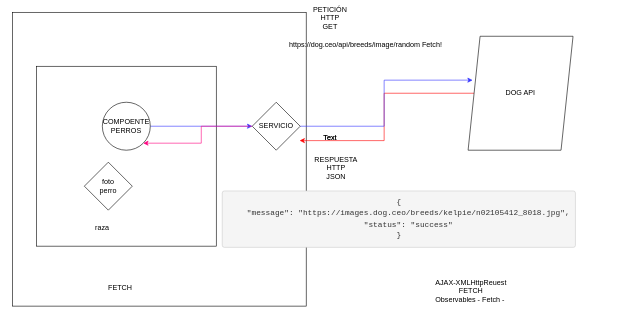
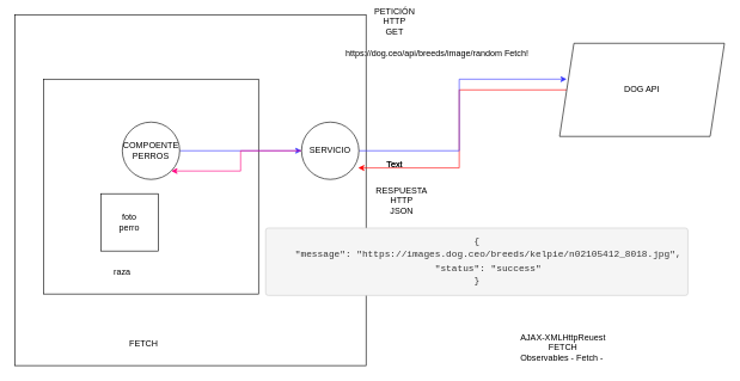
  <mxCell id="0" />
  <mxCell id="1" parent="0" />
  <mxCell id="2" value="" style="whiteSpace=wrap;html=1;aspect=fixed;" vertex="1" parent="1"><mxGeometry x="20" y="20" width="490" height="490" as="geometry" /></mxCell>
  <mxCell id="3" value="" style="whiteSpace=wrap;html=1;aspect=fixed;" vertex="1" parent="1"><mxGeometry x="60" y="110" width="300" height="300" as="geometry" /></mxCell>
  <mxCell id="4" style="edgeStyle=orthogonalEdgeStyle;rounded=0;orthogonalLoop=1;jettySize=auto;html=1;entryX=0;entryY=0.5;entryDx=0;entryDy=0;strokeColor=#3333FF;" edge="1" parent="1" source="5" target="12"><mxGeometry relative="1" as="geometry" /></mxCell>
  <mxCell id="5" value="COMPOENTE&lt;br&gt;PERROS&lt;br&gt;" style="ellipse;whiteSpace=wrap;html=1;aspect=fixed;" vertex="1" parent="1"><mxGeometry x="170" y="170" width="80" height="80" as="geometry" /></mxCell>
- <mxCell id="6" value="foto&lt;br&gt;perro" style="rhombus;whiteSpace=wrap;html=1;aspect=fixed;" vertex="1" parent="1"><mxGeometry x="140" y="270" width="80" height="80" as="geometry" /></mxCell>
+ <mxCell id="6" value="foto&lt;br&gt;perro" style="whiteSpace=wrap;html=1;aspect=fixed;" vertex="1" parent="1"><mxGeometry x="140" y="270" width="80" height="80" as="geometry" /></mxCell>
  <mxCell id="7" value="raza" style="text;html=1;strokeColor=none;fillColor=none;align=center;verticalAlign=middle;whiteSpace=wrap;rounded=0;" vertex="1" parent="1"><mxGeometry x="150" y="370" width="40" height="20" as="geometry" /></mxCell>
  <mxCell id="8" style="edgeStyle=orthogonalEdgeStyle;rounded=0;orthogonalLoop=1;jettySize=auto;html=1;entryX=0.988;entryY=0.8;entryDx=0;entryDy=0;entryPerimeter=0;fillColor=#f8cecc;strokeColor=#FF0000;" edge="1" parent="1" source="9" target="12"><mxGeometry relative="1" as="geometry" /></mxCell>
- <mxCell id="9" value="DOG API" style="shape=parallelogram;perimeter=parallelogramPerimeter;whiteSpace=wrap;html=1;fixedSize=1;" vertex="1" parent="1"><mxGeometry x="780" y="60" width="175" height="190" as="geometry" /></mxCell>
+ <mxCell id="9" value="DOG API" style="shape=parallelogram;perimeter=parallelogramPerimeter;whiteSpace=wrap;html=1;fixedSize=1;" vertex="1" parent="1"><mxGeometry x="780" y="60" width="230" height="130" as="geometry" /></mxCell>
  <mxCell id="10" style="edgeStyle=orthogonalEdgeStyle;rounded=0;orthogonalLoop=1;jettySize=auto;html=1;entryX=0.043;entryY=0.385;entryDx=0;entryDy=0;entryPerimeter=0;fillColor=#dae8fc;strokeColor=#3333FF;" edge="1" parent="1" source="12" target="9"><mxGeometry relative="1" as="geometry" /></mxCell>
  <mxCell id="11" style="edgeStyle=orthogonalEdgeStyle;rounded=0;orthogonalLoop=1;jettySize=auto;html=1;entryX=1;entryY=1;entryDx=0;entryDy=0;strokeColor=#FF0080;" edge="1" parent="1" source="12" target="5"><mxGeometry relative="1" as="geometry" /></mxCell>
- <mxCell id="12" value="SERVICIO" style="rhombus;whiteSpace=wrap;html=1;aspect=fixed;" vertex="1" parent="1"><mxGeometry x="420" y="170" width="80" height="80" as="geometry" /></mxCell>
+ <mxCell id="12" value="SERVICIO" style="ellipse;whiteSpace=wrap;html=1;aspect=fixed;" vertex="1" parent="1"><mxGeometry x="420" y="170" width="80" height="80" as="geometry" /></mxCell>
  <mxCell id="13" value="https://dog.ceo/api/breeds/image/random Fetch!" style="text;whiteSpace=wrap;html=1;" vertex="1" parent="1"><mxGeometry x="480" y="60" width="280" height="30" as="geometry" /></mxCell>
  <mxCell id="14" value="&lt;pre style=&quot;box-sizing: border-box ; overflow: auto ; font-family: &amp;#34;menlo&amp;#34; , &amp;#34;monaco&amp;#34; , &amp;#34;consolas&amp;#34; , &amp;#34;courier new&amp;#34; , monospace ; font-size: 13px ; padding: 9.5px ; margin-top: 0px ; margin-bottom: 10px ; line-height: 1.429 ; color: rgb(51 , 51 , 51) ; word-break: break-all ; overflow-wrap: break-word ; background-color: rgb(245 , 245 , 245) ; border: 1px solid rgb(204 , 204 , 204) ; border-radius: 4px&quot;&gt;{&lt;br/&gt;    &quot;message&quot;: &quot;https://images.dog.ceo/breeds/kelpie/n02105412_8018.jpg&quot;,&lt;br/&gt;    &quot;status&quot;: &quot;success&quot;&lt;br/&gt;}&lt;/pre&gt;" style="text;html=1;strokeColor=none;fillColor=none;align=center;verticalAlign=middle;whiteSpace=wrap;rounded=0;" vertex="1" parent="1"><mxGeometry x="630" y="360" width="70" height="20" as="geometry" /></mxCell>
  <mxCell id="15" value="PETICIÓN HTTP GET" style="text;html=1;strokeColor=none;fillColor=none;align=center;verticalAlign=middle;whiteSpace=wrap;rounded=0;" vertex="1" parent="1"><mxGeometry x="530" y="20" width="40" height="20" as="geometry" /></mxCell>
  <mxCell id="16" value="RESPUESTA&lt;br&gt;HTTP&lt;br&gt;JSON" style="text;html=1;strokeColor=none;fillColor=none;align=center;verticalAlign=middle;whiteSpace=wrap;rounded=0;" vertex="1" parent="1"><mxGeometry x="540" y="270" width="40" height="20" as="geometry" /></mxCell>
  <mxCell id="17" value="FETCH" style="text;html=1;strokeColor=none;fillColor=none;align=center;verticalAlign=middle;whiteSpace=wrap;rounded=0;" vertex="1" parent="1"><mxGeometry x="180" y="470" width="40" height="20" as="geometry" /></mxCell>
  <mxCell id="18" value="Text" style="text;html=1;strokeColor=none;fillColor=none;align=center;verticalAlign=middle;whiteSpace=wrap;rounded=0;" vertex="1" parent="1"><mxGeometry x="530" y="220" width="40" height="20" as="geometry" /></mxCell>
  <mxCell id="19" value="Text" style="text;html=1;strokeColor=none;fillColor=none;align=center;verticalAlign=middle;whiteSpace=wrap;rounded=0;" vertex="1" parent="1"><mxGeometry x="530" y="220" width="40" height="20" as="geometry" /></mxCell>
  <mxCell id="20" value="AJAX-XMLHttpReuest&lt;br&gt;FETCH&lt;br&gt;Observables - Fetch -&amp;nbsp;" style="text;html=1;strokeColor=none;fillColor=none;align=center;verticalAlign=middle;whiteSpace=wrap;rounded=0;" vertex="1" parent="1"><mxGeometry x="680" y="460" width="210" height="50" as="geometry" /></mxCell>
